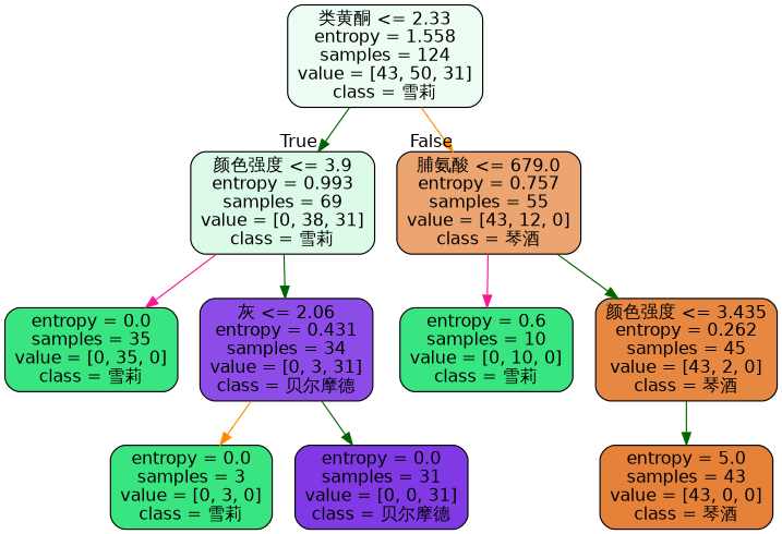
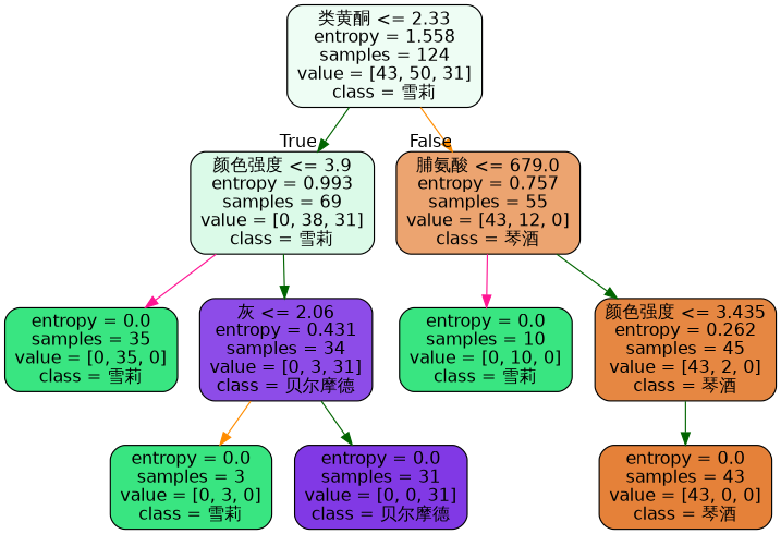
  digraph {
    node [color=black fillcolor="#39e581" fontname=helvetica shape=box style="filled, rounded"]
    edge [color=darkgreen fontname=helvetica]
    n1 [fillcolor="#eefdf4" label="类黄酮 <= 2.33\nentropy = 1.558\nsamples = 124\nvalue = [43, 50, 31]\nclass = 雪莉"]
    n2 [fillcolor="#dbfae8" label="颜色强度 <= 3.9\nentropy = 0.993\nsamples = 69\nvalue = [0, 38, 31]\nclass = 雪莉"]
    n3 [fillcolor="#eca470" label="脯氨酸 <= 679.0\nentropy = 0.757\nsamples = 55\nvalue = [43, 12, 0]\nclass = 琴酒"]
    n4 [label="entropy = 0.0\nsamples = 35\nvalue = [0, 35, 0]\nclass = 雪莉"]
    n5 [fillcolor="#8d4ce8" label="灰 <= 2.06\nentropy = 0.431\nsamples = 34\nvalue = [0, 3, 31]\nclass = 贝尔摩德"]
-   n6 [label="entropy = 0.6\nsamples = 10\nvalue = [0, 10, 0]\nclass = 雪莉"]
+   n6 [label="entropy = 0.0\nsamples = 10\nvalue = [0, 10, 0]\nclass = 雪莉"]
    n7 [fillcolor="#e68742" label="颜色强度 <= 3.435\nentropy = 0.262\nsamples = 45\nvalue = [43, 2, 0]\nclass = 琴酒"]
    n8 [label="entropy = 0.0\nsamples = 3\nvalue = [0, 3, 0]\nclass = 雪莉"]
    n9 [fillcolor="#8139e5" label="entropy = 0.0\nsamples = 31\nvalue = [0, 0, 31]\nclass = 贝尔摩德"]
-   n10 [fillcolor="#e58139" label="entropy = 5.0\nsamples = 43\nvalue = [43, 0, 0]\nclass = 琴酒"]
+   n10 [fillcolor="#e58139" label="entropy = 0.0\nsamples = 43\nvalue = [43, 0, 0]\nclass = 琴酒"]
    n1 -> n2 [headlabel=True labelangle=45 labeldistance=2.5]
    n1 -> n3 [color=darkorange headlabel=False labelangle=-45 labeldistance=2.5]
    n2 -> n4 [color=deeppink]
    n2 -> n5
    n3 -> n6 [color=deeppink]
    n3 -> n7
    n5 -> n8 [color=darkorange]
    n5 -> n9
    n7 -> n10
  }
